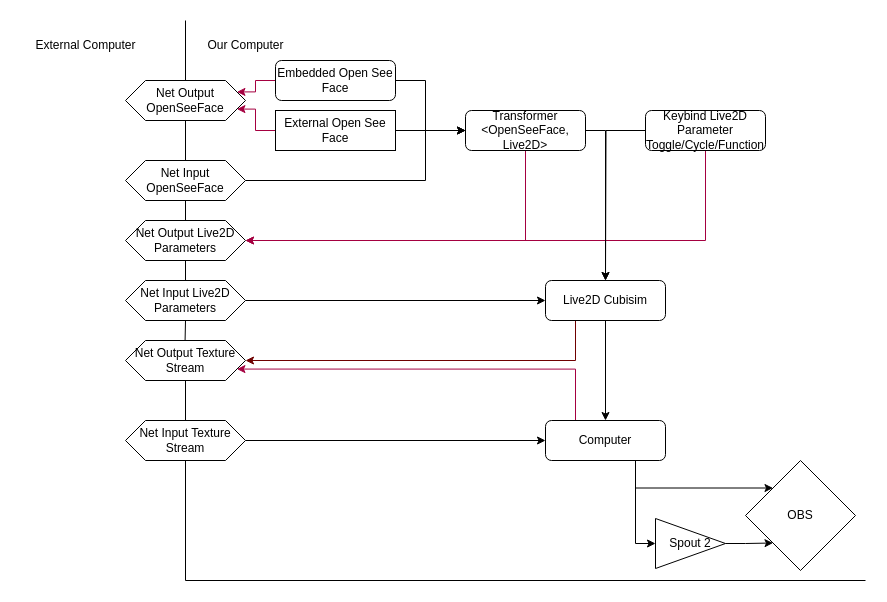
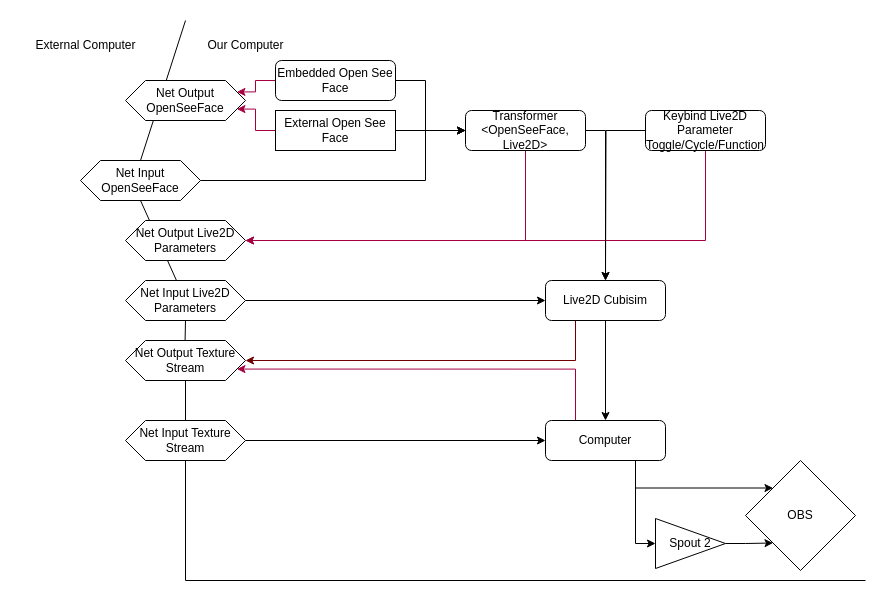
  <mxCell id="0" />
  <mxCell id="1" parent="0" />
  <mxCell id="2" style="edgeStyle=orthogonalEdgeStyle;rounded=0;orthogonalLoop=1;jettySize=auto;html=1;entryX=0;entryY=0.5;entryDx=0;entryDy=0;" edge="1" parent="1" source="4" target="10"><mxGeometry relative="1" as="geometry"><Array as="points"><mxPoint x="425" y="80" /><mxPoint x="425" y="130" /></Array></mxGeometry></mxCell>
  <mxCell id="3" style="edgeStyle=orthogonalEdgeStyle;rounded=0;orthogonalLoop=1;jettySize=auto;html=1;exitX=0;exitY=0.5;exitDx=0;exitDy=0;entryX=1;entryY=0.25;entryDx=0;entryDy=0;fillColor=#d80073;strokeColor=#A50040;" edge="1" parent="1" source="4" target="37"><mxGeometry relative="1" as="geometry" /></mxCell>
  <mxCell id="4" value="Embedded Open See Face" style="rounded=1;whiteSpace=wrap;html=1;" vertex="1" parent="1"><mxGeometry x="275" y="60" width="120" height="40" as="geometry" /></mxCell>
  <mxCell id="5" style="edgeStyle=orthogonalEdgeStyle;rounded=0;orthogonalLoop=1;jettySize=auto;html=1;entryX=0;entryY=0.5;entryDx=0;entryDy=0;" edge="1" parent="1" source="7" target="10"><mxGeometry relative="1" as="geometry" /></mxCell>
  <mxCell id="6" style="edgeStyle=orthogonalEdgeStyle;rounded=0;orthogonalLoop=1;jettySize=auto;html=1;exitX=0;exitY=0.5;exitDx=0;exitDy=0;entryX=1;entryY=0.75;entryDx=0;entryDy=0;fillColor=#d80073;strokeColor=#A50040;" edge="1" parent="1" source="7" target="37"><mxGeometry relative="1" as="geometry" /></mxCell>
  <mxCell id="7" value="External Open See Face" style="whiteSpace=wrap;html=1;rounded=0;" vertex="1" parent="1"><mxGeometry x="275" y="110" width="120" height="40" as="geometry" /></mxCell>
  <mxCell id="8" style="edgeStyle=orthogonalEdgeStyle;rounded=0;orthogonalLoop=1;jettySize=auto;html=1;exitX=1;exitY=0.5;exitDx=0;exitDy=0;entryX=0.5;entryY=0;entryDx=0;entryDy=0;" edge="1" parent="1" source="10" target="18"><mxGeometry relative="1" as="geometry" /></mxCell>
  <mxCell id="9" style="edgeStyle=orthogonalEdgeStyle;rounded=0;orthogonalLoop=1;jettySize=auto;html=1;exitX=0.5;exitY=1;exitDx=0;exitDy=0;entryX=1;entryY=0.5;entryDx=0;entryDy=0;fillColor=#d80073;strokeColor=#A50040;" edge="1" parent="1" source="10" target="36"><mxGeometry relative="1" as="geometry" /></mxCell>
  <mxCell id="10" value="Transformer &amp;lt;OpenSeeFace, Live2D&amp;gt;" style="rounded=1;whiteSpace=wrap;html=1;" vertex="1" parent="1"><mxGeometry x="465" y="110" width="120" height="40" as="geometry" /></mxCell>
  <mxCell id="11" style="edgeStyle=orthogonalEdgeStyle;rounded=0;orthogonalLoop=1;jettySize=auto;html=1;entryX=0;entryY=0.5;entryDx=0;entryDy=0;" edge="1" parent="1" source="12" target="10"><mxGeometry relative="1" as="geometry"><Array as="points"><mxPoint x="425" y="180" /><mxPoint x="425" y="130" /></Array></mxGeometry></mxCell>
- <mxCell id="12" value="&lt;div&gt;Net Input OpenSeeFace&lt;/div&gt;" style="shape=hexagon;perimeter=hexagonPerimeter2;whiteSpace=wrap;html=1;fixedSize=1;" vertex="1" parent="1"><mxGeometry x="125" y="160" width="120" height="40" as="geometry" /></mxCell>
+ <mxCell id="12" value="&lt;div&gt;Net Input OpenSeeFace&lt;/div&gt;" style="shape=hexagon;perimeter=hexagonPerimeter2;whiteSpace=wrap;html=1;fixedSize=1;" vertex="1" parent="1"><mxGeometry x="80" y="160" width="120" height="40" as="geometry" /></mxCell>
  <mxCell id="13" value="" style="endArrow=none;html=1;rounded=0;entryX=0.5;entryY=1;entryDx=0;entryDy=0;" edge="1" parent="1" source="31" target="12"><mxGeometry width="50" height="50" relative="1" as="geometry"><mxPoint x="185" y="580" as="sourcePoint" /><mxPoint x="185" as="targetPoint" y="20" /></mxGeometry></mxCell>
  <mxCell id="14" value="Our Computer" style="text;html=1;align=center;verticalAlign=middle;resizable=0;points=[];autosize=1;strokeColor=none;fillColor=none;" vertex="1" parent="1"><mxGeometry x="195" y="30" width="100" height="30" as="geometry" /></mxCell>
  <mxCell id="15" value="External Computer" style="text;html=1;align=center;verticalAlign=middle;resizable=0;points=[];autosize=1;strokeColor=none;fillColor=none;" vertex="1" parent="1"><mxGeometry x="20" y="30" width="130" height="30" as="geometry" /></mxCell>
  <mxCell id="16" style="edgeStyle=orthogonalEdgeStyle;rounded=0;orthogonalLoop=1;jettySize=auto;html=1;entryX=0.5;entryY=0;entryDx=0;entryDy=0;" edge="1" parent="1" source="18" target="22"><mxGeometry relative="1" as="geometry" /></mxCell>
  <mxCell id="17" style="edgeStyle=orthogonalEdgeStyle;rounded=0;orthogonalLoop=1;jettySize=auto;html=1;exitX=0.25;exitY=1;exitDx=0;exitDy=0;entryX=1;entryY=0.5;entryDx=0;entryDy=0;fillColor=#a20025;strokeColor=#6F0000;" edge="1" parent="1" source="18" target="29"><mxGeometry relative="1" as="geometry" /></mxCell>
  <mxCell id="18" value="Live2D Cubisim" style="rounded=1;whiteSpace=wrap;html=1;" vertex="1" parent="1"><mxGeometry x="545" y="280" width="120" height="40" as="geometry" /></mxCell>
  <mxCell id="19" style="edgeStyle=orthogonalEdgeStyle;rounded=0;orthogonalLoop=1;jettySize=auto;html=1;exitX=0.75;exitY=1;exitDx=0;exitDy=0;entryX=0;entryY=0;entryDx=0;entryDy=0;" edge="1" parent="1" source="22" target="26"><mxGeometry relative="1" as="geometry" /></mxCell>
  <mxCell id="20" style="edgeStyle=orthogonalEdgeStyle;rounded=0;orthogonalLoop=1;jettySize=auto;html=1;exitX=0.75;exitY=1;exitDx=0;exitDy=0;entryX=0;entryY=0.5;entryDx=0;entryDy=0;" edge="1" parent="1" source="22" target="28"><mxGeometry relative="1" as="geometry" /></mxCell>
  <mxCell id="21" style="edgeStyle=orthogonalEdgeStyle;rounded=0;orthogonalLoop=1;jettySize=auto;html=1;exitX=0.25;exitY=0;exitDx=0;exitDy=0;entryX=1;entryY=0.75;entryDx=0;entryDy=0;fillColor=#d80073;strokeColor=#A50040;" edge="1" parent="1" source="22" target="29"><mxGeometry relative="1" as="geometry"><Array as="points"><mxPoint x="575" y="369" /></Array></mxGeometry></mxCell>
  <mxCell id="22" value="Computer" style="rounded=1;whiteSpace=wrap;html=1;" vertex="1" parent="1"><mxGeometry x="545" y="420" width="120" height="40" as="geometry" /></mxCell>
  <mxCell id="23" style="edgeStyle=orthogonalEdgeStyle;rounded=0;orthogonalLoop=1;jettySize=auto;html=1;entryX=0;entryY=0.5;entryDx=0;entryDy=0;" edge="1" parent="1" source="31" target="18"><mxGeometry relative="1" as="geometry" /></mxCell>
  <mxCell id="24" style="edgeStyle=orthogonalEdgeStyle;rounded=0;orthogonalLoop=1;jettySize=auto;html=1;entryX=0;entryY=0.5;entryDx=0;entryDy=0;" edge="1" parent="1" source="33" target="22"><mxGeometry relative="1" as="geometry" /></mxCell>
  <mxCell id="25" value="" style="endArrow=none;html=1;rounded=0;" edge="1" parent="1"><mxGeometry width="50" height="50" relative="1" as="geometry"><mxPoint x="865" y="580" as="sourcePoint" /><mxPoint x="185" y="580" as="targetPoint" /></mxGeometry></mxCell>
  <mxCell id="26" value="OBS" style="rhombus;whiteSpace=wrap;html=1;" vertex="1" parent="1"><mxGeometry x="745" y="460" width="110" height="110" as="geometry" /></mxCell>
  <mxCell id="27" style="edgeStyle=orthogonalEdgeStyle;rounded=0;orthogonalLoop=1;jettySize=auto;html=1;exitX=1;exitY=0.5;exitDx=0;exitDy=0;entryX=0;entryY=1;entryDx=0;entryDy=0;" edge="1" parent="1" source="28" target="26"><mxGeometry relative="1" as="geometry" /></mxCell>
  <mxCell id="28" value="Spout 2" style="triangle;whiteSpace=wrap;html=1;" vertex="1" parent="1"><mxGeometry x="655" y="518" width="70" height="50" as="geometry" /></mxCell>
  <mxCell id="29" value="&lt;div&gt;Net Output Texture Stream&lt;br&gt;&lt;/div&gt;" style="shape=hexagon;perimeter=hexagonPerimeter2;whiteSpace=wrap;html=1;fixedSize=1;" vertex="1" parent="1"><mxGeometry x="125" y="340" width="120" height="40" as="geometry" /></mxCell>
  <mxCell id="30" value="" style="endArrow=none;html=1;rounded=0;" edge="1" parent="1" source="33"><mxGeometry width="50" height="50" relative="1" as="geometry"><mxPoint x="185" y="580" as="sourcePoint" /><mxPoint x="185" y="380" as="targetPoint" /></mxGeometry></mxCell>
  <mxCell id="31" value="&lt;div&gt;Net Input Live2D Parameters&lt;/div&gt;" style="shape=hexagon;perimeter=hexagonPerimeter2;whiteSpace=wrap;html=1;fixedSize=1;" vertex="1" parent="1"><mxGeometry x="125" y="280" width="120" height="40" as="geometry" /></mxCell>
  <mxCell id="32" value="" style="endArrow=none;html=1;rounded=0;" edge="1" parent="1" target="33"><mxGeometry width="50" height="50" relative="1" as="geometry"><mxPoint x="185" y="580" as="sourcePoint" /><mxPoint x="185" y="300" as="targetPoint" /></mxGeometry></mxCell>
  <mxCell id="33" value="&lt;div&gt;Net Input Texture Stream&lt;br&gt;&lt;/div&gt;" style="shape=hexagon;perimeter=hexagonPerimeter2;whiteSpace=wrap;html=1;fixedSize=1;" vertex="1" parent="1"><mxGeometry x="125" y="420" width="120" height="40" as="geometry" /></mxCell>
  <mxCell id="34" value="" style="endArrow=none;html=1;rounded=0;" edge="1" parent="1"><mxGeometry width="50" height="50" relative="1" as="geometry"><mxPoint x="184.58" y="340" as="sourcePoint" /><mxPoint x="185" y="320" as="targetPoint" /></mxGeometry></mxCell>
  <mxCell id="35" value="" style="endArrow=none;html=1;rounded=0;exitX=0.5;exitY=0;exitDx=0;exitDy=0;" edge="1" parent="1" source="12"><mxGeometry width="50" height="50" relative="1" as="geometry"><mxPoint x="195" y="130" as="sourcePoint" /><mxPoint x="185" as="targetPoint" y="20" /></mxGeometry></mxCell>
  <mxCell id="36" value="&lt;div&gt;Net Output Live2D Parameters&lt;/div&gt;" style="shape=hexagon;perimeter=hexagonPerimeter2;whiteSpace=wrap;html=1;fixedSize=1;" vertex="1" parent="1"><mxGeometry x="125" y="220" width="120" height="40" as="geometry" /></mxCell>
  <mxCell id="37" value="&lt;div&gt;Net Output OpenSeeFace&lt;/div&gt;" style="shape=hexagon;perimeter=hexagonPerimeter2;whiteSpace=wrap;html=1;fixedSize=1;" vertex="1" parent="1"><mxGeometry x="125" y="80" width="120" height="40" as="geometry" /></mxCell>
  <mxCell id="38" style="edgeStyle=orthogonalEdgeStyle;rounded=0;orthogonalLoop=1;jettySize=auto;html=1;exitX=0.5;exitY=1;exitDx=0;exitDy=0;entryX=1;entryY=0.5;entryDx=0;entryDy=0;fillColor=#d80073;strokeColor=#A50040;" edge="1" parent="1" source="40" target="36"><mxGeometry relative="1" as="geometry" /></mxCell>
  <mxCell id="39" style="edgeStyle=orthogonalEdgeStyle;rounded=0;orthogonalLoop=1;jettySize=auto;html=1;" edge="1" parent="1" source="40"><mxGeometry relative="1" as="geometry"><mxPoint x="605" y="280" as="targetPoint" /></mxGeometry></mxCell>
  <mxCell id="40" value="Keybind Live2D Parameter Toggle/Cycle/Function" style="rounded=1;whiteSpace=wrap;html=1;" vertex="1" parent="1"><mxGeometry x="645" y="110" width="120" height="40" as="geometry" /></mxCell>
